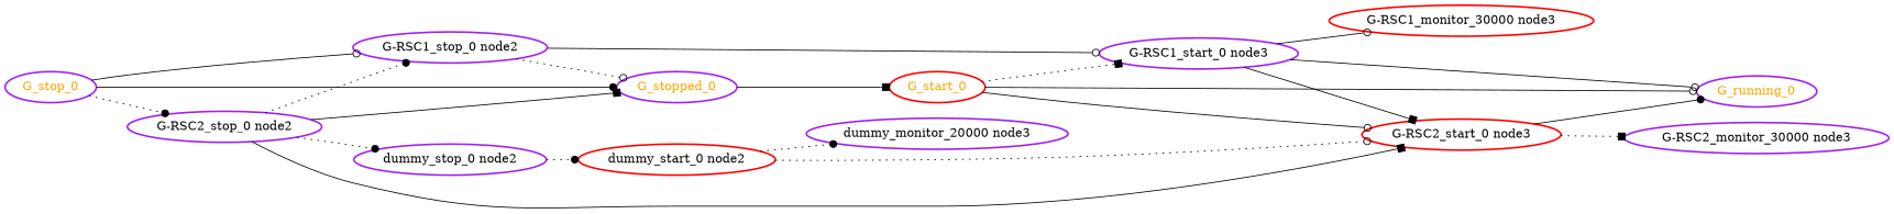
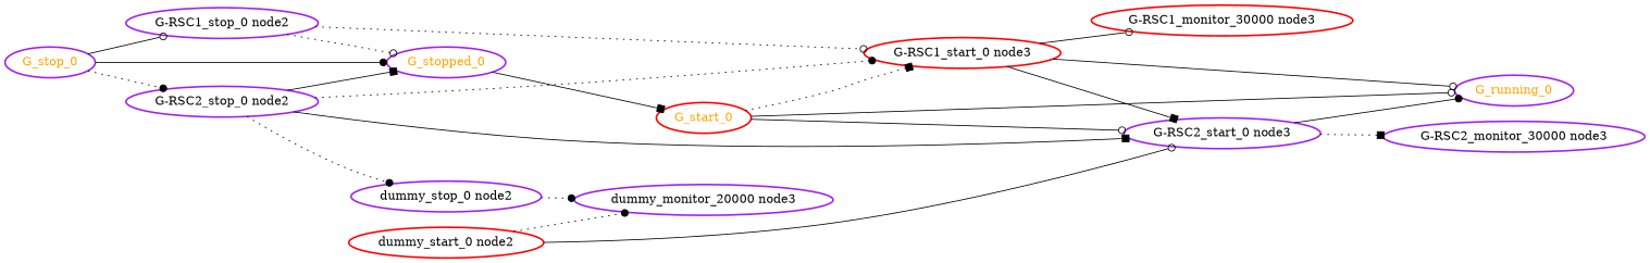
  digraph {
    rankdir=LR
    node [color=purple fontcolor=black style=bold]
    edge [arrowhead=odot style=solid]
    "G-RSC1_monitor_30000 node3" [color=red]
-   "G-RSC1_start_0 node3"
-   "G-RSC2_start_0 node3" [color=red]
+   "G-RSC1_start_0 node3" [color=red]
+   "G-RSC2_start_0 node3"
    G_running_0 [fontcolor=orange]
    "G-RSC2_monitor_30000 node3"
    "G-RSC1_stop_0 node2"
    G_stopped_0 [fontcolor=orange]
    G_start_0 [color=red fontcolor=orange]
    "G-RSC2_stop_0 node2"
    "dummy_stop_0 node2"
    n11 [color=red label="dummy_start_0 node2"]
    "dummy_monitor_20000 node3"
    G_stop_0 [fontcolor=orange]
    "G-RSC1_start_0 node3" -> "G-RSC1_monitor_30000 node3"
    "G-RSC1_start_0 node3" -> "G-RSC2_start_0 node3" [arrowhead=box]
    "G-RSC1_start_0 node3" -> G_running_0
    "G-RSC2_start_0 node3" -> G_running_0 [arrowhead=dot]
    "G-RSC2_start_0 node3" -> "G-RSC2_monitor_30000 node3" [arrowhead=box style=dotted]
-   "G-RSC1_stop_0 node2" -> "G-RSC1_start_0 node3"
+   "G-RSC1_stop_0 node2" -> "G-RSC1_start_0 node3" [style=dotted]
    "G-RSC1_stop_0 node2" -> G_stopped_0 [style=dotted]
    G_stopped_0 -> G_start_0 [arrowhead=box]
    G_start_0 -> "G-RSC1_start_0 node3" [arrowhead=box style=dotted]
    G_start_0 -> "G-RSC2_start_0 node3"
    G_start_0 -> G_running_0
    "G-RSC2_stop_0 node2" -> "G-RSC2_start_0 node3" [arrowhead=box]
-   "G-RSC2_stop_0 node2" -> "G-RSC1_stop_0 node2" [arrowhead=dot style=dotted]
+   "G-RSC2_stop_0 node2" -> "G-RSC1_start_0 node3" [arrowhead=dot style=dotted]
    "G-RSC2_stop_0 node2" -> G_stopped_0 [arrowhead=box]
    "G-RSC2_stop_0 node2" -> "dummy_stop_0 node2" [arrowhead=dot style=dotted]
-   "dummy_stop_0 node2" -> n11 [arrowhead=dot style=dotted]
-   n11 -> "G-RSC2_start_0 node3" [style=dotted]
+   "dummy_stop_0 node2" -> "dummy_monitor_20000 node3" [arrowhead=dot style=dotted]
+   n11 -> "G-RSC2_start_0 node3"
    n11 -> "dummy_monitor_20000 node3" [arrowhead=dot style=dotted]
    G_stop_0 -> "G-RSC1_stop_0 node2"
    G_stop_0 -> G_stopped_0 [arrowhead=dot]
    G_stop_0 -> "G-RSC2_stop_0 node2" [arrowhead=dot style=dotted]
  }
